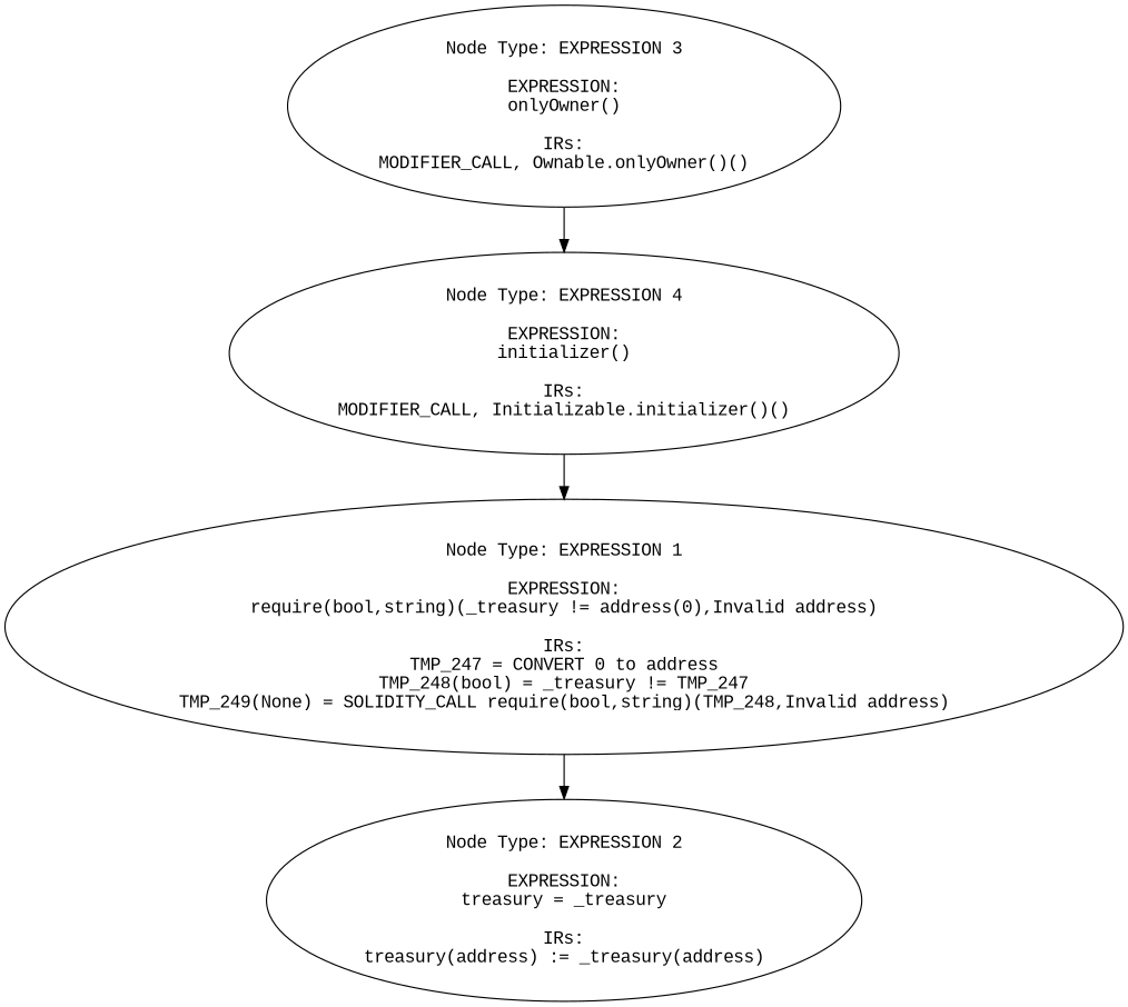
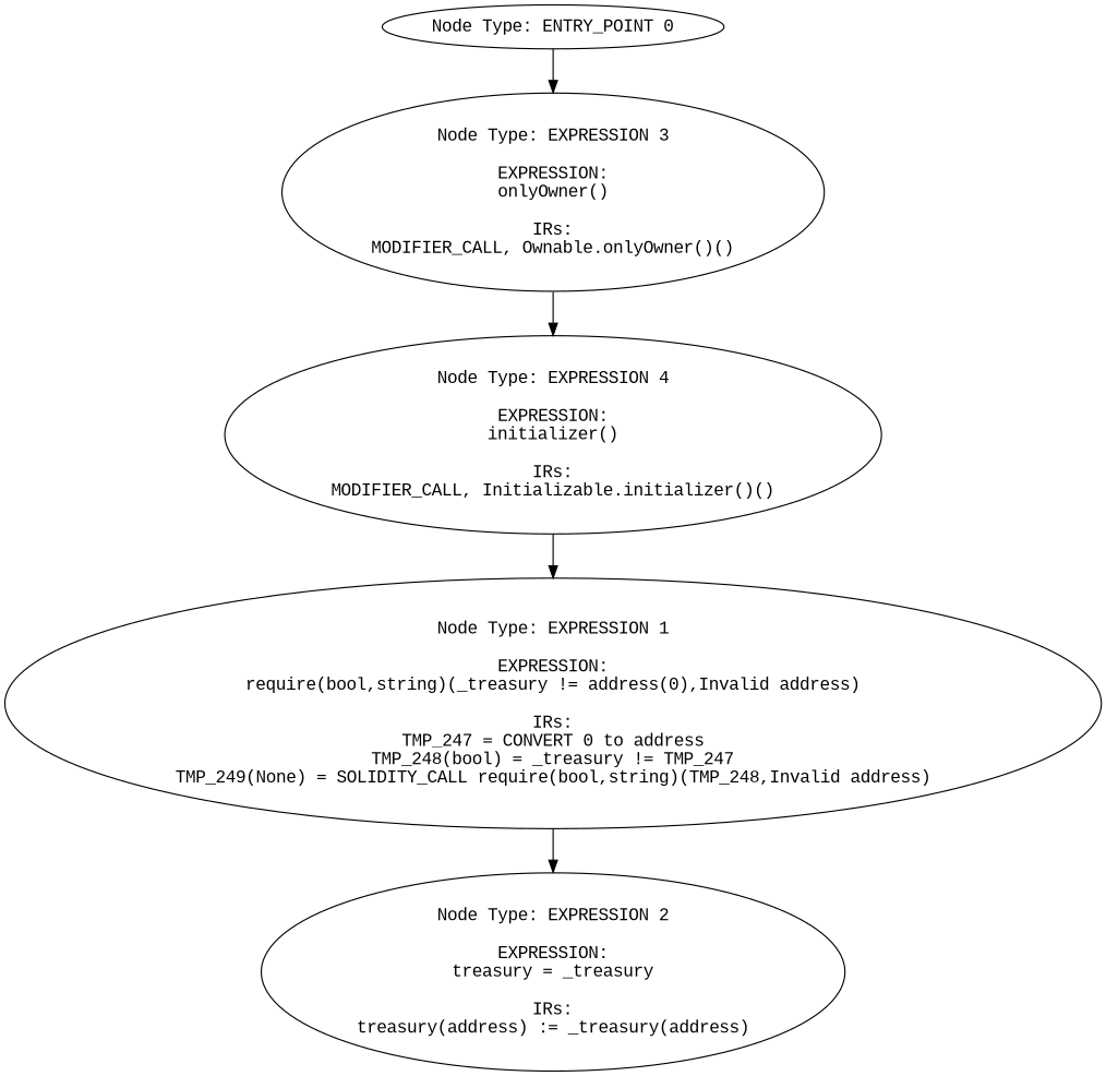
  digraph {
    fontname="Liberation Mono"
    node [fontname="Liberation Mono"]
    edge [fontname="Liberation Mono"]
+   n1 [label="Node Type: ENTRY_POINT 0\n"]
    n2 [label="Node Type: EXPRESSION 3\n\nEXPRESSION:\nonlyOwner()\n\nIRs:\nMODIFIER_CALL, Ownable.onlyOwner()()"]
    n3 [label="Node Type: EXPRESSION 4\n\nEXPRESSION:\ninitializer()\n\nIRs:\nMODIFIER_CALL, Initializable.initializer()()"]
    n4 [label="Node Type: EXPRESSION 1\n\nEXPRESSION:\nrequire(bool,string)(_treasury != address(0),Invalid address)\n\nIRs:\nTMP_247 = CONVERT 0 to address\nTMP_248(bool) = _treasury != TMP_247\nTMP_249(None) = SOLIDITY_CALL require(bool,string)(TMP_248,Invalid address)"]
    n5 [label="Node Type: EXPRESSION 2\n\nEXPRESSION:\ntreasury = _treasury\n\nIRs:\ntreasury(address) := _treasury(address)"]
+   n1 -> n2
    n2 -> n3
    n3 -> n4
    n4 -> n5
  }
